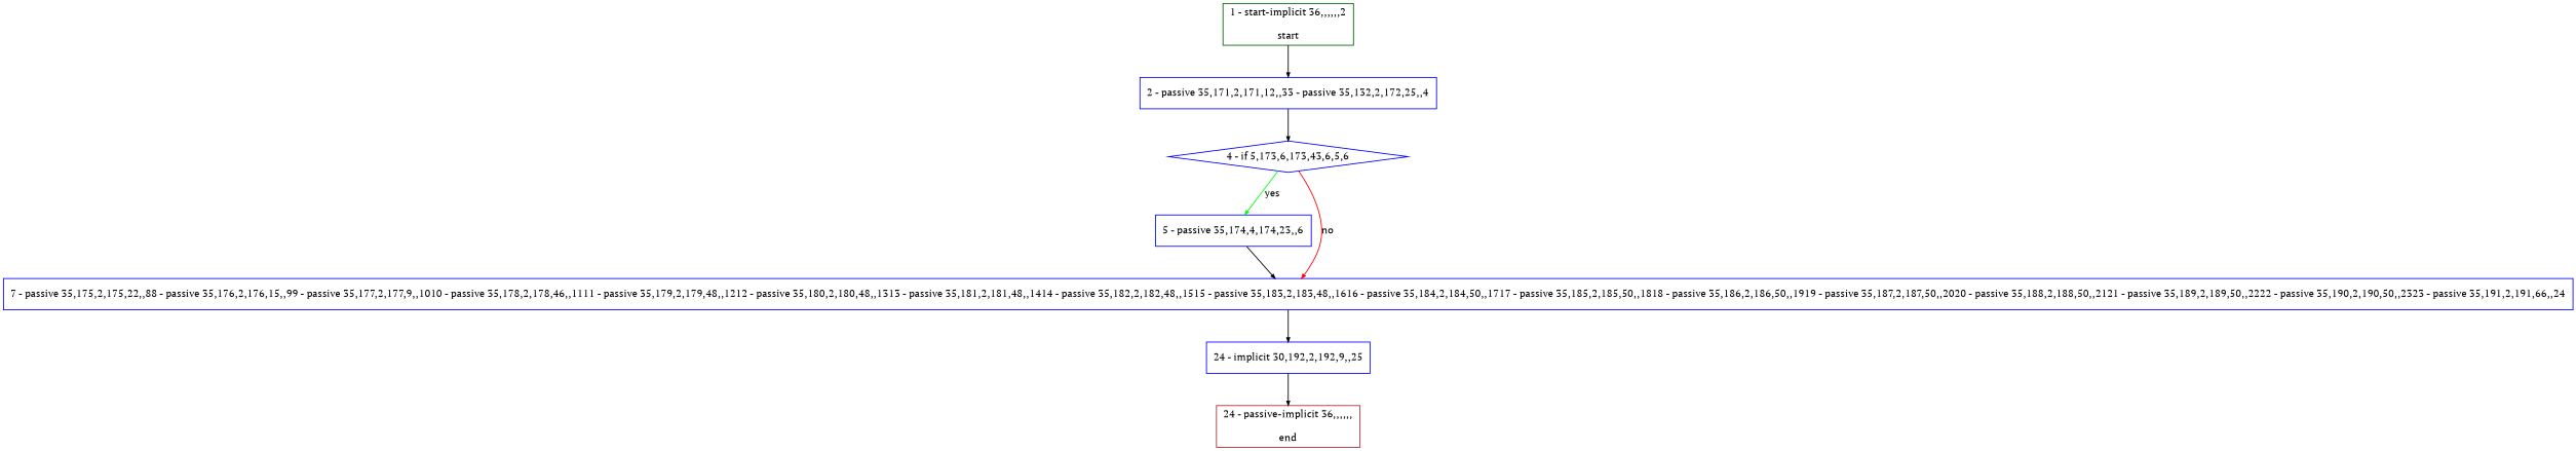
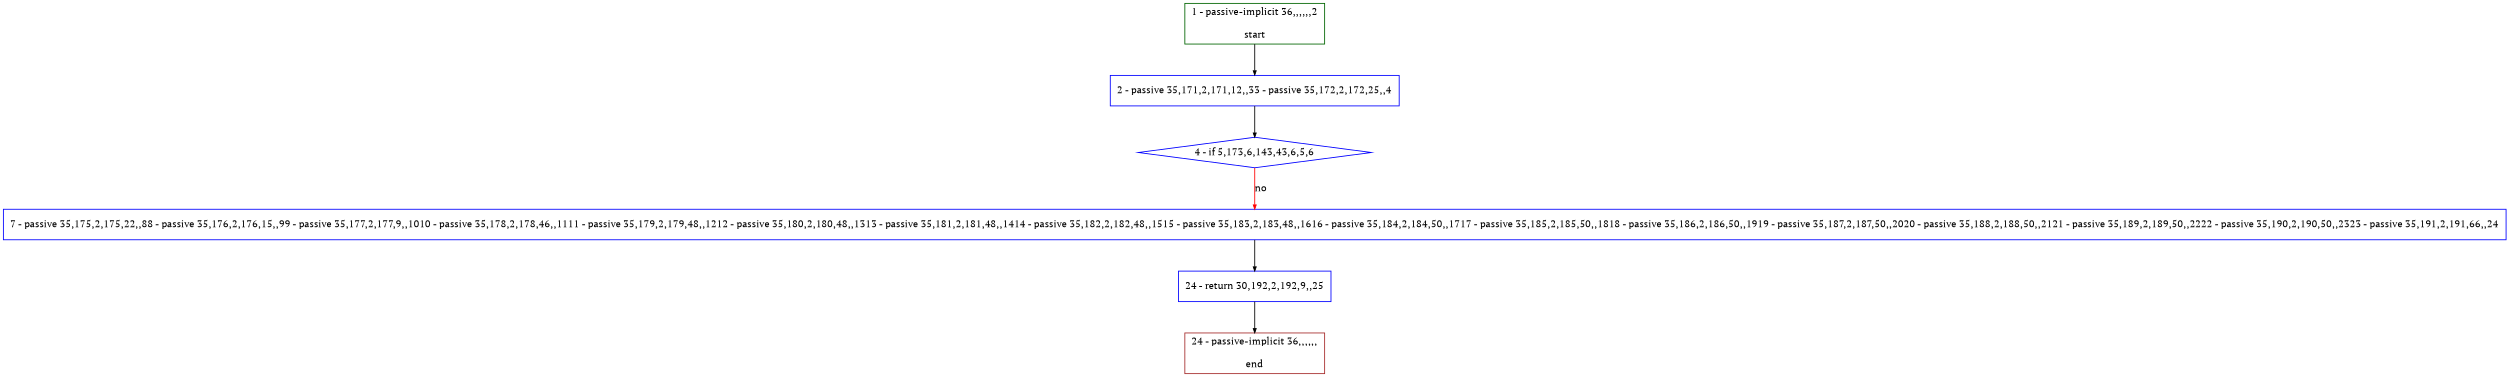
  digraph {
    bgcolor=white
    compound=true
    fillcolor="#FFFFCC"
    fontname="PT Serif"
    fontsize=12
    pack=true
    packmode=clust
    style="rounded,filled"
    node [color="#0000ff" compound=true fillcolor="#ffffff" fixedsize=false fontname="PT Serif" fontsize=12 node_initialized=no shape=box style=filled]
    edge [arrowhead=normal arrowsize=0.5 arrowtail=none color="#000000" compound=true dir=forward fontcolor=black fontname="PT Serif" fontsize=12]
-   n1 [label="2 - passive 35,171,2,171,12,,33 - passive 35,132,2,172,25,,4"]
-   n2 [label="4 - if 5,173,6,173,43,6,5,6" shape=diamond]
-   n3 [label="5 - passive 35,174,4,174,23,,6"]
+   n1 [label="2 - passive 35,171,2,171,12,,33 - passive 35,172,2,172,25,,4"]
+   n2 [label="4 - if 5,173,6,143,43,6,5,6" shape=diamond]
    n4 [label="7 - passive 35,175,2,175,22,,88 - passive 35,176,2,176,15,,99 - passive 35,177,2,177,9,,1010 - passive 35,178,2,178,46,,1111 - passive 35,179,2,179,48,,1212 - passive 35,180,2,180,48,,1313 - passive 35,181,2,181,48,,1414 - passive 35,182,2,182,48,,1515 - passive 35,183,2,183,48,,1616 - passive 35,184,2,184,50,,1717 - passive 35,185,2,185,50,,1818 - passive 35,186,2,186,50,,1919 - passive 35,187,2,187,50,,2020 - passive 35,188,2,188,50,,2121 - passive 35,189,2,189,50,,2222 - passive 35,190,2,190,50,,2323 - passive 35,191,2,191,66,,24"]
-   n5 [color="#006400" label="1 - start-implicit 36,,,,,,2\n\nstart"]
-   n6 [label="24 - implicit 30,192,2,192,9,,25"]
+   n5 [color="#006400" label="1 - passive-implicit 36,,,,,,2\n\nstart"]
+   n6 [label="24 - return 30,192,2,192,9,,25"]
    n7 [color="#a52a2a" label="24 - passive-implicit 36,,,,,,\n\nend"]
    n1 -> n2
-   n2 -> n3 [color="#00ff00" label=yes]
    n2 -> n4 [color="#ff0000" label=no]
-   n3 -> n4
    n4 -> n6
    n5 -> n1
    n6 -> n7
  }
